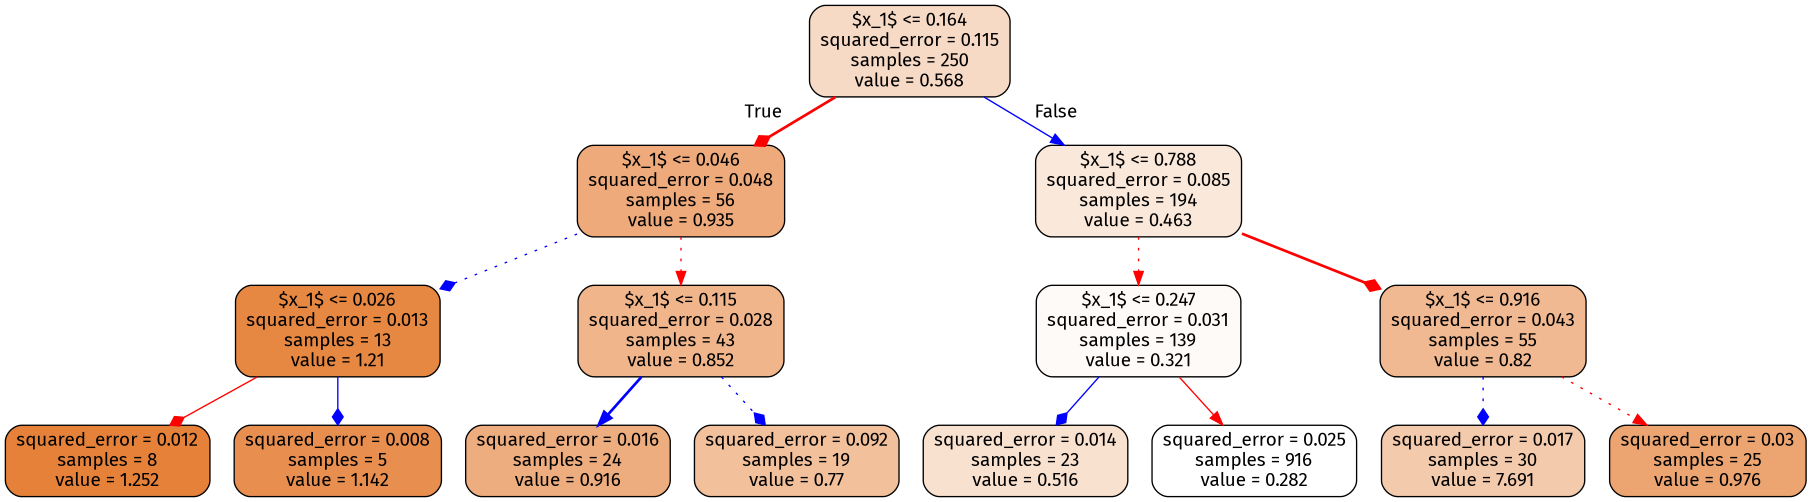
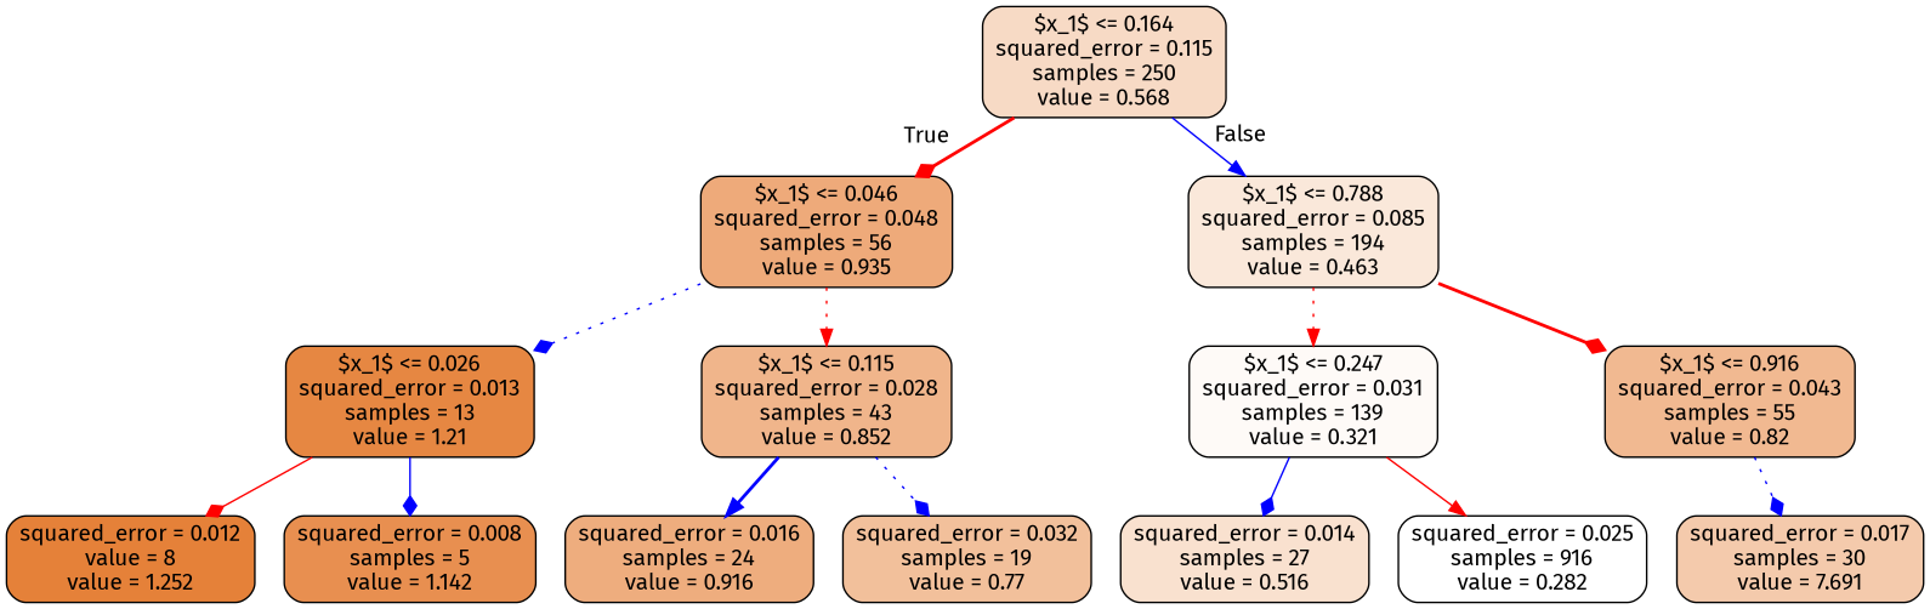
  digraph {
    fontname="Fira Sans"
    node [color=black fontname="Fira Sans" shape=box style="filled, rounded"]
    edge [arrowhead=diamond color=red fontname="Fira Sans" style=dotted]
    n1 [fillcolor="#f7dac5" label="$x_1$ <= 0.164\nsquared_error = 0.115\nsamples = 250\nvalue = 0.568"]
    n2 [fillcolor="#eeaa7a" label="$x_1$ <= 0.046\nsquared_error = 0.048\nsamples = 56\nvalue = 0.935"]
    n3 [fillcolor="#fae8da" label="$x_1$ <= 0.788\nsquared_error = 0.085\nsamples = 194\nvalue = 0.463"]
    n4 [fillcolor="#e68742" label="$x_1$ <= 0.026\nsquared_error = 0.013\nsamples = 13\nvalue = 1.21"]
    n5 [fillcolor="#f0b58b" label="$x_1$ <= 0.115\nsquared_error = 0.028\nsamples = 43\nvalue = 0.852"]
    n6 [fillcolor="#fefaf7" label="$x_1$ <= 0.247\nsquared_error = 0.031\nsamples = 139\nvalue = 0.321"]
    n7 [fillcolor="#f1b991" label="$x_1$ <= 0.916\nsquared_error = 0.043\nsamples = 55\nvalue = 0.82"]
-   n8 [fillcolor="#e58139" label="squared_error = 0.012\nsamples = 8\nvalue = 1.252"]
+   n8 [fillcolor="#e58139" label="squared_error = 0.012\nvalue = 8\nvalue = 1.252"]
    n9 [fillcolor="#e88f50" label="squared_error = 0.008\nsamples = 5\nvalue = 1.142"]
    n10 [fillcolor="#eead7e" label="squared_error = 0.016\nsamples = 24\nvalue = 0.916"]
-   n11 [fillcolor="#f2c09b" label="squared_error = 0.092\nsamples = 19\nvalue = 0.77"]
-   n12 [fillcolor="#f9e1cf" label="squared_error = 0.014\nsamples = 23\nvalue = 0.516"]
+   n11 [fillcolor="#f2c09b" label="squared_error = 0.032\nsamples = 19\nvalue = 0.77"]
+   n12 [fillcolor="#f9e1cf" label="squared_error = 0.014\nsamples = 27\nvalue = 0.516"]
    n13 [fillcolor="#ffffff" label="squared_error = 0.025\nsamples = 916\nvalue = 0.282"]
    n14 [fillcolor="#f4caac" label="squared_error = 0.017\nsamples = 30\nvalue = 7.691"]
-   n15 [fillcolor="#eca571" label="squared_error = 0.03\nsamples = 25\nvalue = 0.976"]
    n1 -> n2 [headlabel=True labelangle=45 labeldistance=2.5 style=bold]
    n1 -> n3 [arrowhead=normal color=blue headlabel=False labelangle=-45 labeldistance=2.5 style=solid]
    n2 -> n4 [color=blue]
    n2 -> n5 [arrowhead=normal]
    n3 -> n6 [arrowhead=normal]
    n3 -> n7 [style=bold]
    n4 -> n8 [style=solid]
    n4 -> n9 [color=blue style=solid]
    n5 -> n10 [arrowhead=normal color=blue style=bold]
    n5 -> n11 [color=blue]
    n6 -> n12 [color=blue style=solid]
    n6 -> n13 [arrowhead=normal style=solid]
    n7 -> n14 [color=blue]
-   n7 -> n15 [arrowhead=normal]
  }
